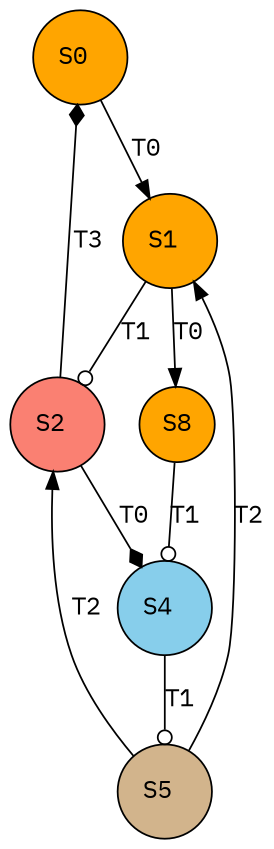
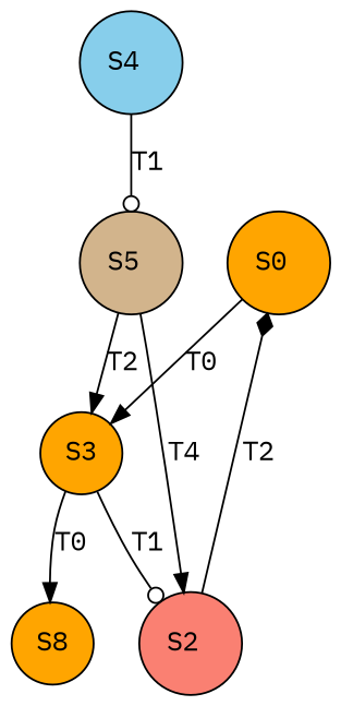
  digraph {
    fontname="IBM Plex Mono"
    rankdir=TB
    node [fillcolor=orange fontname="IBM Plex Mono" shape=circle style=filled]
    edge [arrowhead=normal fontname="IBM Plex Mono"]
    n1 [label="S0 " tip="{2,0,0}"]
-   n2 [label="S1 " tip="{1,1,0}"]
+   n2 [label=S3 tip="{1,1,0}"]
    n3 [fillcolor=salmon label="S2 " tip="{1,0,1}"]
    n4 [label=S8 tip="{0,2,0}"]
    n5 [fillcolor=skyblue label="S4 " tip="{0,1,1}"]
    n6 [fillcolor=tan label="S5 " tip="{0,0,2}"]
    n1 -> n2 [label=T0]
    n2 -> n3 [arrowhead=odot label=T1]
    n2 -> n4 [label=T0]
-   n3 -> n1 [arrowhead=diamond label=T3]
-   n3 -> n5 [arrowhead=diamond label=T0]
-   n4 -> n5 [arrowhead=odot label=T1]
+   n3 -> n1 [arrowhead=diamond label=T2]
    n5 -> n6 [arrowhead=odot label=T1]
    n6 -> n2 [label=T2]
-   n6 -> n3 [label=T2]
+   n6 -> n3 [label=T4]
  }
